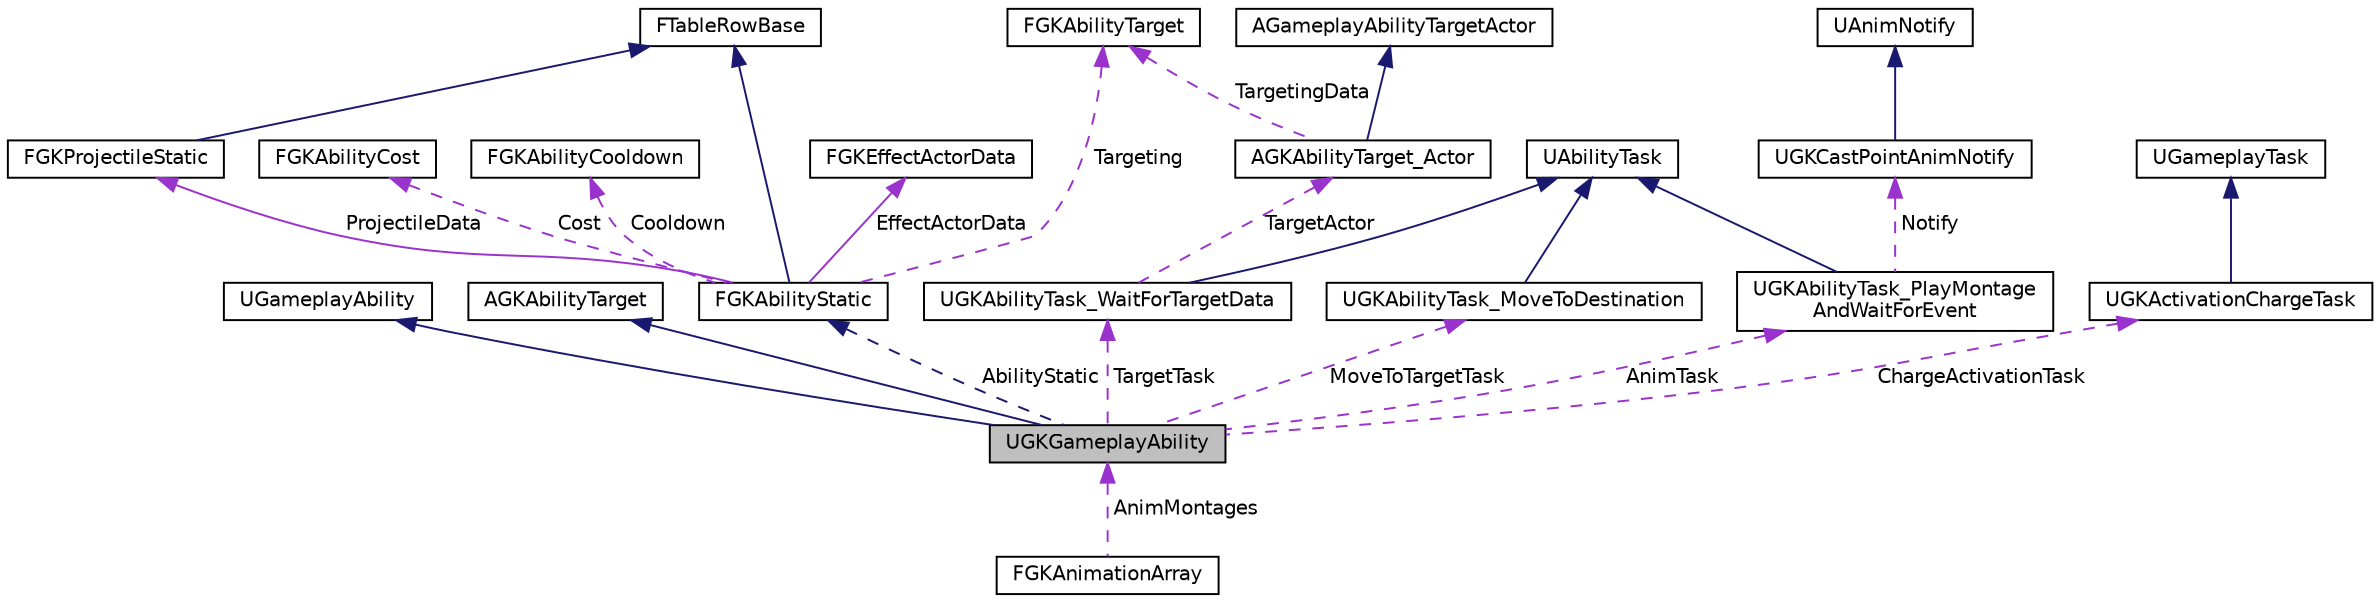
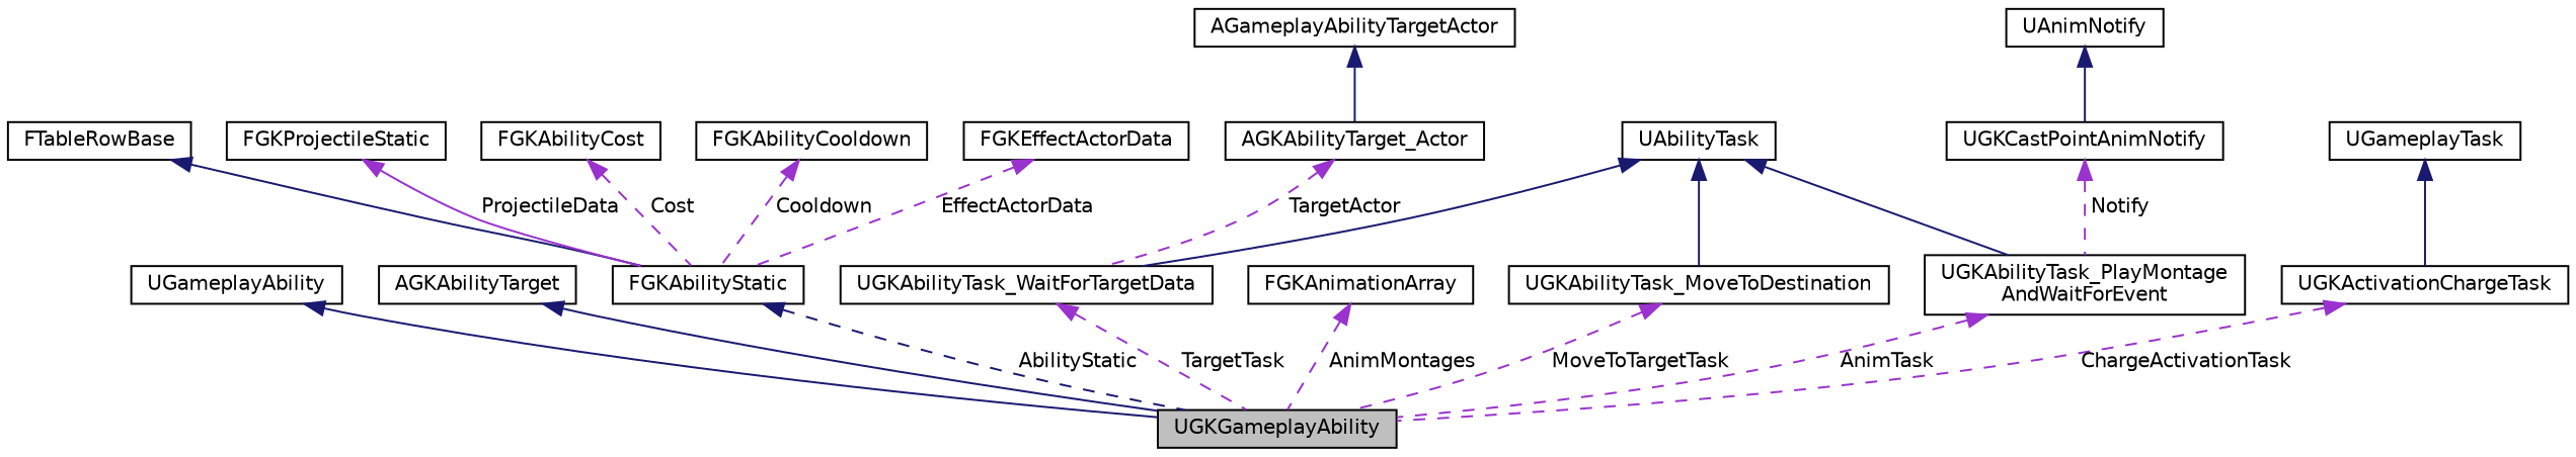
  digraph {
    rankdir=TB
    node [color=black fillcolor=white fontname=Helvetica fontsize=10 shape=record style=filled]
    edge [color=darkorchid3 dir=back fontname=Helvetica fontsize=10 labelfontname=Helvetica labelfontsize=10 style=dashed]
    n1 [fillcolor=grey75 fontcolor=black height=0.2 label=UGKGameplayAbility width=0.4]
    n2 [height=0.2 label=UGameplayAbility width=0.4]
    n3 [height=0.2 label=AGKAbilityTarget width=0.4]
    n4 [height=0.2 label=FGKAbilityStatic width=0.4]
    n5 [height=0.2 label=FTableRowBase width=0.4]
    n6 [height=0.2 label=FGKProjectileStatic width=0.4]
    n7 [height=0.2 label=FGKAbilityCost width=0.4]
    n8 [height=0.2 label=FGKAbilityCooldown width=0.4]
-   n9 [height=0.2 label=FGKAbilityTarget width=0.4]
    n10 [height=0.2 label=AGKAbilityTarget_Actor width=0.4]
    n11 [height=0.2 label=UGKAbilityTask_WaitForTargetData width=0.4]
    n12 [height=0.2 label=FGKEffectActorData width=0.4]
    n13 [height=0.2 label=FGKAnimationArray width=0.4]
    n14 [height=0.2 label="UGKAbilityTask_PlayMontage\lAndWaitForEvent" width=0.4]
    n15 [height=0.2 label=UAbilityTask width=0.4]
    n16 [height=0.2 label=UGKAbilityTask_MoveToDestination width=0.4]
    n17 [height=0.2 label=UGKCastPointAnimNotify width=0.4]
    n18 [height=0.2 label=UAnimNotify width=0.4]
    n19 [height=0.2 label=AGameplayAbilityTargetActor width=0.4]
    n20 [height=0.2 label=UGKActivationChargeTask width=0.4]
    n21 [height=0.2 label=UGameplayTask width=0.4]
    n2 -> n1 [color=midnightblue style=solid]
    n3 -> n1 [color=midnightblue style=solid]
    n4 -> n1 [color=midnightblue label=" AbilityStatic"]
    n5 -> n4 [color=midnightblue style=solid]
-   n5 -> n6 [color=midnightblue style=solid]
    n6 -> n4 [label=" ProjectileData" style=solid]
    n7 -> n4 [label=" Cost"]
    n8 -> n4 [label=" Cooldown"]
-   n9 -> n4 [label=" Targeting"]
-   n9 -> n10 [label=" TargetingData"]
    n10 -> n11 [label=" TargetActor"]
    n11 -> n1 [label=" TargetTask"]
-   n12 -> n4 [label=" EffectActorData" style=solid]
-   n1 -> n13 [label=" AnimMontages"]
+   n12 -> n4 [label=" EffectActorData"]
+   n13 -> n1 [label=" AnimMontages"]
    n14 -> n1 [label=" AnimTask"]
    n15 -> n11 [color=midnightblue style=solid]
    n15 -> n14 [color=midnightblue style=solid]
    n15 -> n16 [color=midnightblue style=solid]
    n16 -> n1 [label=" MoveToTargetTask"]
    n17 -> n14 [label=" Notify"]
    n18 -> n17 [color=midnightblue style=solid]
    n19 -> n10 [color=midnightblue style=solid]
    n20 -> n1 [label=" ChargeActivationTask"]
    n21 -> n20 [color=midnightblue style=solid]
  }
